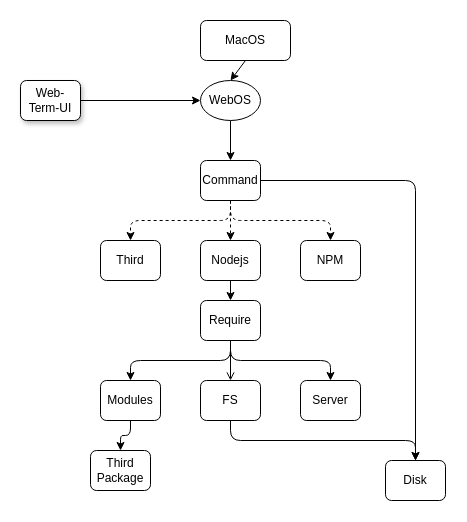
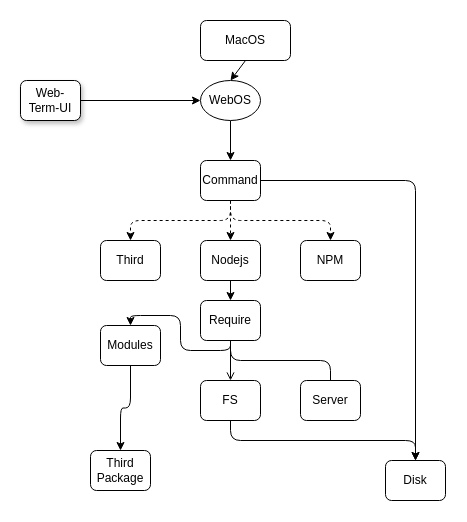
  <mxCell id="0" />
  <mxCell id="1" parent="0" />
  <mxCell id="2" value="Disk" style="rounded=1;whiteSpace=wrap;html=1;" parent="1" vertex="1"><mxGeometry x="385" y="460" width="60" height="40" as="geometry" /></mxCell>
  <mxCell id="3" style="edgeStyle=orthogonalEdgeStyle;html=1;exitX=0.5;exitY=1;exitDx=0;exitDy=0;entryX=0.5;entryY=0;entryDx=0;entryDy=0;" parent="1" source="4" target="25" edge="1"><mxGeometry relative="1" as="geometry" /></mxCell>
  <mxCell id="4" value="WebOS" style="ellipse;whiteSpace=wrap;html=1;" parent="1" vertex="1"><mxGeometry x="200" y="80" width="60" height="40" as="geometry" /></mxCell>
  <mxCell id="5" style="edgeStyle=none;html=1;exitX=1;exitY=0.5;exitDx=0;exitDy=0;entryX=0;entryY=0.5;entryDx=0;entryDy=0;" edge="1" parent="1" source="6" target="4"><mxGeometry relative="1" as="geometry" /></mxCell>
  <mxCell id="6" value="Web-Term-UI" style="rounded=1;whiteSpace=wrap;html=1;shadow=1;" parent="1" vertex="1"><mxGeometry x="20" y="80" width="60" height="40" as="geometry" /></mxCell>
  <mxCell id="7" style="edgeStyle=orthogonalEdgeStyle;html=1;exitX=0.5;exitY=1;exitDx=0;exitDy=0;entryX=0.5;entryY=0;entryDx=0;entryDy=0;endArrow=open;" parent="1" source="10" target="15" edge="1"><mxGeometry relative="1" as="geometry" /></mxCell>
- <mxCell id="8" style="edgeStyle=orthogonalEdgeStyle;html=1;exitX=0.5;exitY=1;exitDx=0;exitDy=0;entryX=0.5;entryY=0;entryDx=0;entryDy=0;" parent="1" source="10" target="16" edge="1"><mxGeometry relative="1" as="geometry" /></mxCell>
+ <mxCell id="8" style="edgeStyle=orthogonalEdgeStyle;html=1;exitX=0.5;exitY=1;exitDx=0;exitDy=0;entryX=0.5;entryY=0;entryDx=0;entryDy=0;endArrow=none;" parent="1" source="10" target="16" edge="1"><mxGeometry relative="1" as="geometry" /></mxCell>
  <mxCell id="9" style="edgeStyle=orthogonalEdgeStyle;html=1;exitX=0.5;exitY=1;exitDx=0;exitDy=0;entryX=0.5;entryY=0;entryDx=0;entryDy=0;" parent="1" source="10" target="12" edge="1"><mxGeometry relative="1" as="geometry" /></mxCell>
  <mxCell id="10" value="Require" style="rounded=1;whiteSpace=wrap;html=1;" parent="1" vertex="1"><mxGeometry x="200" y="300" width="60" height="40" as="geometry" /></mxCell>
  <mxCell id="11" style="edgeStyle=orthogonalEdgeStyle;html=1;exitX=0.5;exitY=1;exitDx=0;exitDy=0;entryX=0.5;entryY=0;entryDx=0;entryDy=0;" parent="1" source="12" target="27" edge="1"><mxGeometry relative="1" as="geometry" /></mxCell>
- <mxCell id="12" value="Modules" style="rounded=1;whiteSpace=wrap;html=1;" parent="1" vertex="1"><mxGeometry x="100" y="380" width="60" height="40" as="geometry" /></mxCell>
+ <mxCell id="12" value="Modules" style="rounded=1;whiteSpace=wrap;html=1;" parent="1" vertex="1"><mxGeometry x="100" y="325" width="60" height="40" as="geometry" /></mxCell>
  <mxCell id="13" value="NPM" style="rounded=1;whiteSpace=wrap;html=1;" parent="1" vertex="1"><mxGeometry x="300" y="240" width="60" height="40" as="geometry" /></mxCell>
  <mxCell id="14" style="edgeStyle=orthogonalEdgeStyle;html=1;exitX=0.5;exitY=1;exitDx=0;exitDy=0;entryX=0.5;entryY=0;entryDx=0;entryDy=0;" parent="1" source="15" target="2" edge="1"><mxGeometry relative="1" as="geometry"><mxPoint x="380" y="460" as="targetPoint" /></mxGeometry></mxCell>
  <mxCell id="15" value="FS" style="rounded=1;whiteSpace=wrap;html=1;" parent="1" vertex="1"><mxGeometry x="200" y="380" width="60" height="40" as="geometry" /></mxCell>
  <mxCell id="16" value="Server" style="rounded=1;whiteSpace=wrap;html=1;" parent="1" vertex="1"><mxGeometry x="300" y="380" width="60" height="40" as="geometry" /></mxCell>
  <mxCell id="17" style="edgeStyle=orthogonalEdgeStyle;html=1;exitX=0.5;exitY=1;exitDx=0;exitDy=0;" parent="1" source="18" target="10" edge="1"><mxGeometry relative="1" as="geometry" /></mxCell>
  <mxCell id="18" value="Nodejs" style="rounded=1;whiteSpace=wrap;html=1;" parent="1" vertex="1"><mxGeometry x="200" y="240" width="60" height="40" as="geometry" /></mxCell>
  <mxCell id="19" style="edgeStyle=none;html=1;exitX=0.5;exitY=1;exitDx=0;exitDy=0;entryX=0.5;entryY=0;entryDx=0;entryDy=0;" parent="1" source="20" target="4" edge="1"><mxGeometry relative="1" as="geometry" /></mxCell>
  <mxCell id="20" value="MacOS" style="rounded=1;whiteSpace=wrap;html=1;" parent="1" vertex="1"><mxGeometry x="200" y="20" width="90" height="40" as="geometry" /></mxCell>
  <mxCell id="21" style="edgeStyle=orthogonalEdgeStyle;html=1;exitX=0.5;exitY=1;exitDx=0;exitDy=0;entryX=0.5;entryY=0;entryDx=0;entryDy=0;dashed=1;" parent="1" source="25" target="13" edge="1"><mxGeometry relative="1" as="geometry" /></mxCell>
  <mxCell id="22" style="edgeStyle=orthogonalEdgeStyle;html=1;exitX=0.5;exitY=1;exitDx=0;exitDy=0;dashed=1;" parent="1" source="25" target="26" edge="1"><mxGeometry relative="1" as="geometry" /></mxCell>
  <mxCell id="23" style="edgeStyle=orthogonalEdgeStyle;html=1;exitX=0.5;exitY=1;exitDx=0;exitDy=0;entryX=0.5;entryY=0;entryDx=0;entryDy=0;dashed=1;" parent="1" source="25" target="18" edge="1"><mxGeometry relative="1" as="geometry" /></mxCell>
  <mxCell id="24" style="edgeStyle=orthogonalEdgeStyle;html=1;exitX=1;exitY=0.5;exitDx=0;exitDy=0;entryX=0.5;entryY=0;entryDx=0;entryDy=0;" parent="1" source="25" target="2" edge="1"><mxGeometry relative="1" as="geometry" /></mxCell>
  <mxCell id="25" value="Command" style="rounded=1;whiteSpace=wrap;html=1;" parent="1" vertex="1"><mxGeometry x="200" y="160" width="60" height="40" as="geometry" /></mxCell>
  <mxCell id="26" value="Third" style="rounded=1;whiteSpace=wrap;html=1;" parent="1" vertex="1"><mxGeometry x="100" y="240" width="60" height="40" as="geometry" /></mxCell>
  <mxCell id="27" value="Third&lt;br&gt;Package" style="rounded=1;whiteSpace=wrap;html=1;" parent="1" vertex="1"><mxGeometry x="90" y="450" width="60" height="40" as="geometry" /></mxCell>
